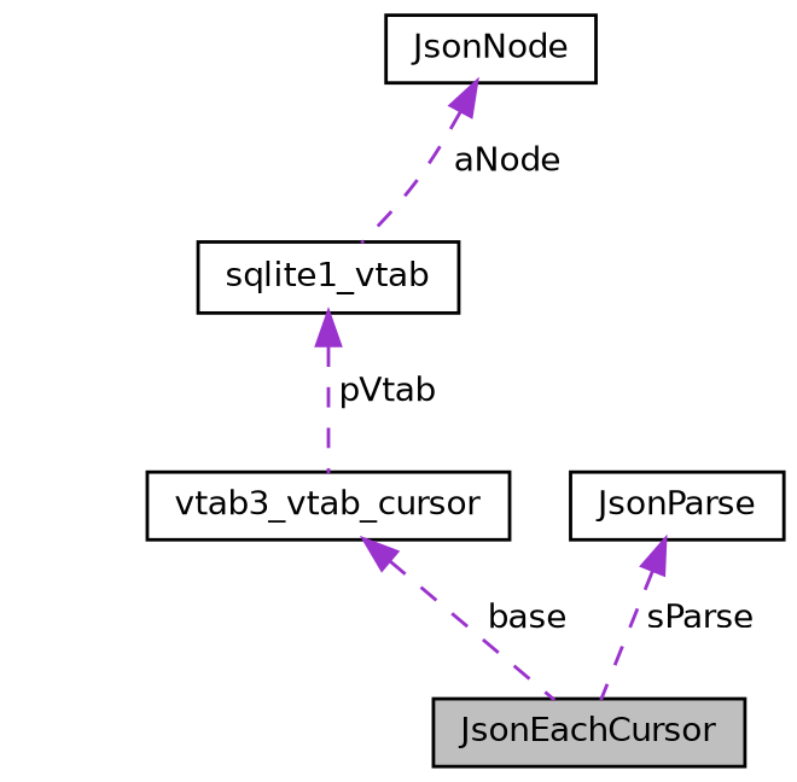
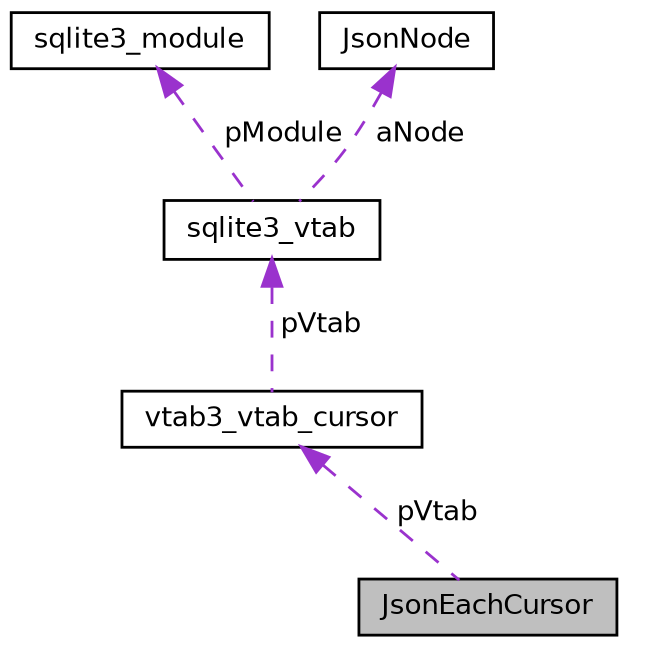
  digraph {
    node [color=black fillcolor=white fontname=Helvetica fontsize=10 shape=record style=filled]
    edge [color=darkorchid3 dir=back fontname=Helvetica fontsize=10 labelfontname=Helvetica labelfontsize=10 style=dashed]
    n1 [fillcolor=grey75 fontcolor=black height=0.2 label=JsonEachCursor width=0.4]
    n2 [height=0.2 label=vtab3_vtab_cursor width=0.4]
-   n3 [height=0.2 label=sqlite1_vtab width=0.4]
-   n5 [height=0.2 label=JsonParse width=0.4]
+   n3 [height=0.2 label=sqlite3_vtab width=0.4]
+   n4 [height=0.2 label=sqlite3_module width=0.4]
    n6 [height=0.2 label=JsonNode width=0.4]
-   n2 -> n1 [label=" base"]
+   n2 -> n1 [label=" pVtab"]
    n3 -> n2 [label=" pVtab"]
-   n5 -> n1 [label=" sParse"]
+   n4 -> n3 [label=" pModule"]
    n6 -> n3 [label=" aNode"]
  }
